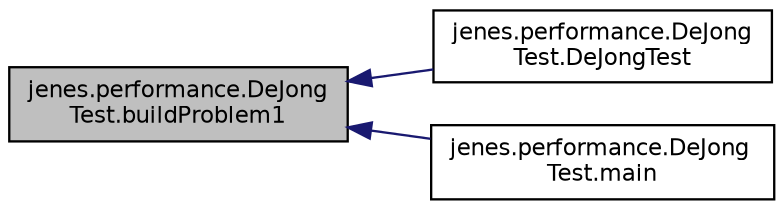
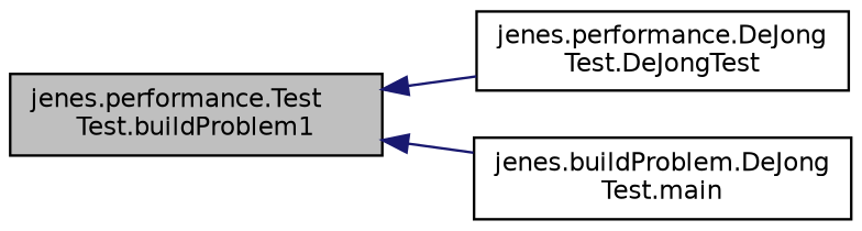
  digraph {
    rankdir=LR
    node [color=black fillcolor=white fontname=Helvetica fontsize=10 shape=record style=filled]
    edge [color=midnightblue dir=back fontname=Helvetica fontsize=10 labelfontname=Helvetica labelfontsize=10 style=solid]
-   n1 [fillcolor=grey75 fontcolor=black height=0.2 label="jenes.performance.DeJong\lTest.buildProblem1" width=0.4]
+   n1 [fillcolor=grey75 fontcolor=black height=0.2 label="jenes.performance.Test\lTest.buildProblem1" width=0.4]
    n2 [height=0.2 label="jenes.performance.DeJong\lTest.DeJongTest" width=0.4]
-   n3 [height=0.2 label="jenes.performance.DeJong\lTest.main" width=0.4]
+   n3 [height=0.2 label="jenes.buildProblem.DeJong\lTest.main" width=0.4]
    n1 -> n2
    n1 -> n3
  }
